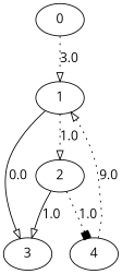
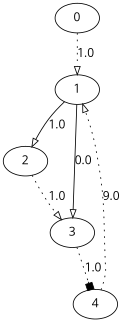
  digraph {
    fontname="Open Sans"
    node [fontname="Open Sans"]
    edge [arrowhead=onormal fontname="Open Sans" style=dotted]
    0
    1
    2
    3
    4
-   0 -> 1 [label=3.0]
-   1 -> 2 [label=1.0]
+   0 -> 1 [label=1.0]
+   1 -> 2 [label=1.0 style=solid]
    1 -> 3 [label=0.0 style=solid]
-   2 -> 3 [label=1.0 style=solid]
-   2 -> 4 [arrowhead=box label=1.0]
+   2 -> 3 [label=1.0]
+   3 -> 4 [arrowhead=box label=1.0]
    4 -> 1 [label=9.0]
  }
